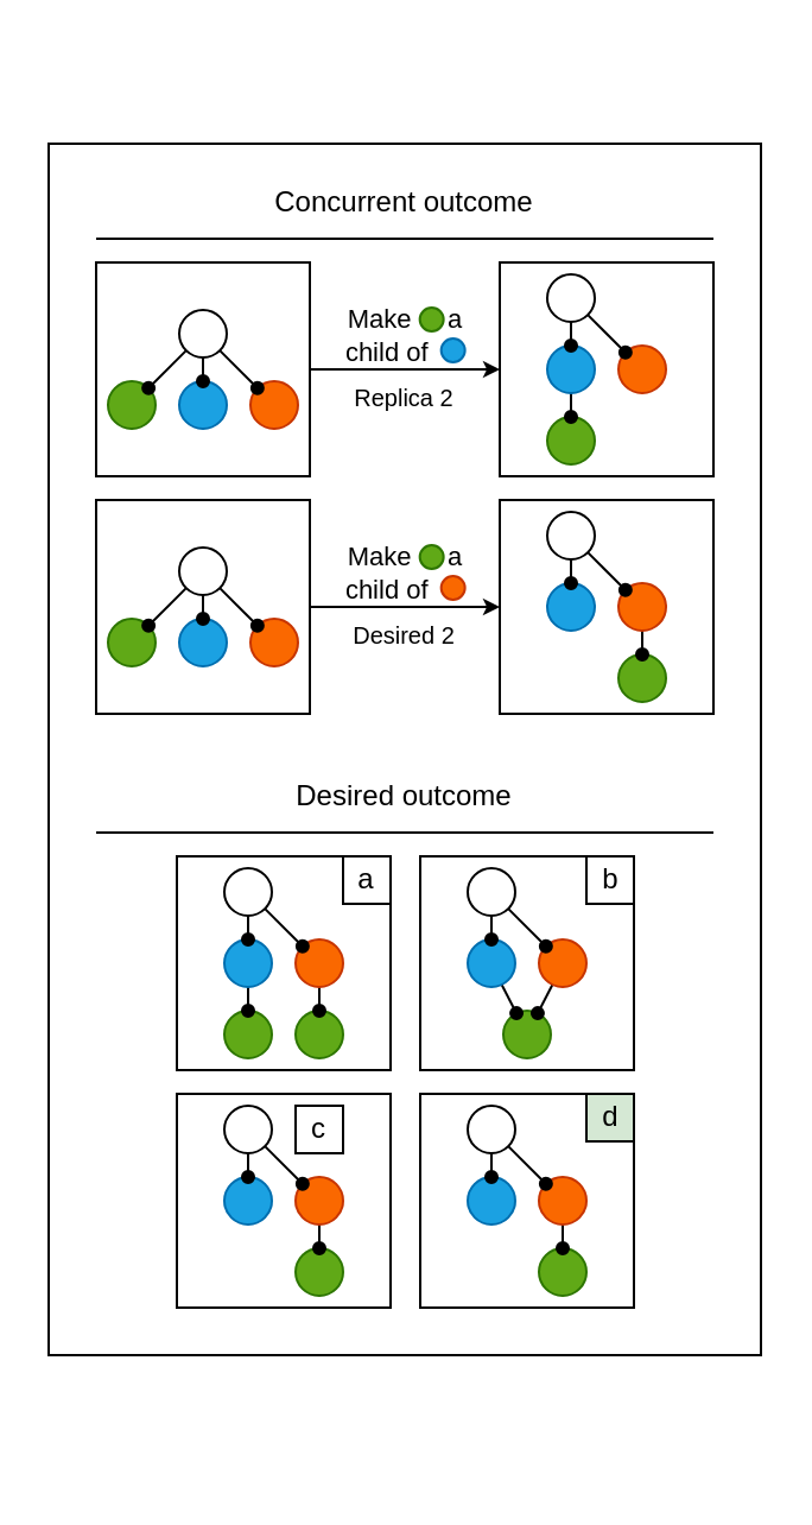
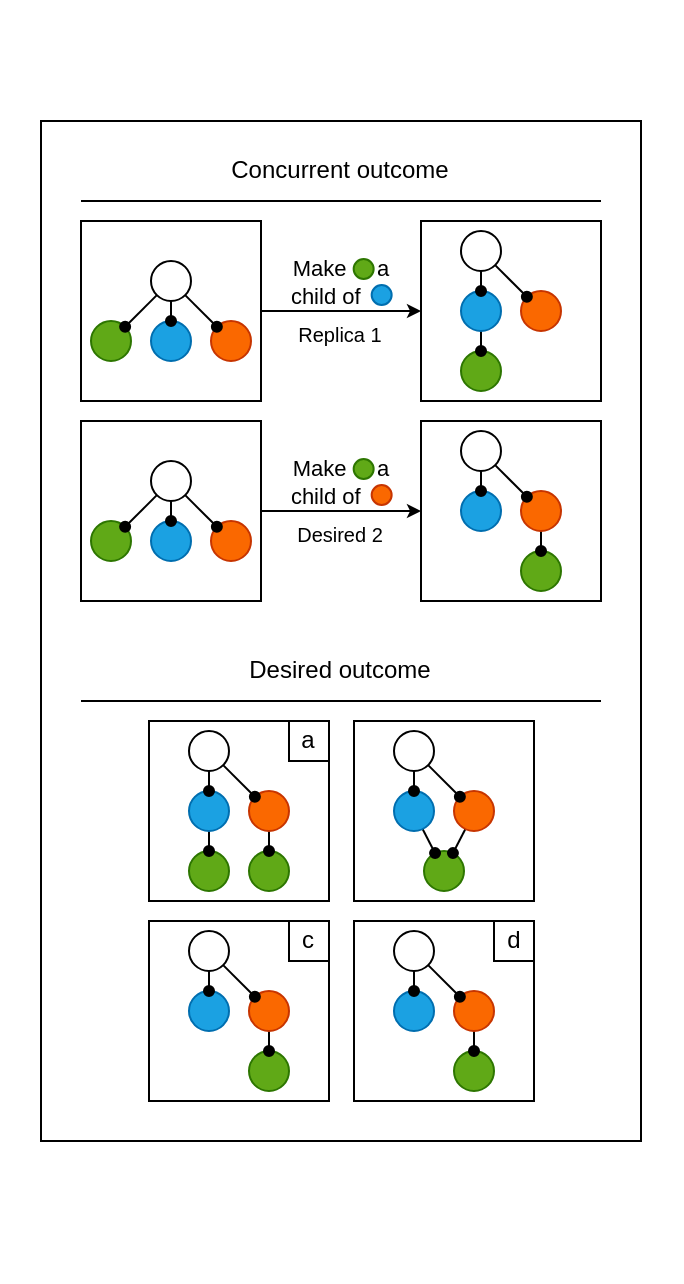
  <mxCell id="0" />
  <mxCell id="1" parent="0" />
  <mxCell id="2" value="" style="rounded=0;whiteSpace=wrap;html=1;fillColor=none;" vertex="1" parent="1"><mxGeometry x="20" y="60" width="300" height="510" as="geometry" /></mxCell>
  <mxCell id="3" value="" style="group" parent="1" vertex="1" connectable="0"><mxGeometry x="40" y="110" width="90" height="90" as="geometry" /></mxCell>
  <mxCell id="4" value="" style="whiteSpace=wrap;html=1;aspect=fixed;" parent="3" vertex="1"><mxGeometry width="90" height="90" as="geometry" /></mxCell>
  <mxCell id="5" value="" style="ellipse;whiteSpace=wrap;html=1;aspect=fixed;fillColor=#60a917;fontColor=#ffffff;strokeColor=#2D7600;" parent="3" vertex="1"><mxGeometry x="5" y="50" width="20" height="20" as="geometry" /></mxCell>
  <mxCell id="6" value="" style="ellipse;whiteSpace=wrap;html=1;aspect=fixed;fillColor=#fa6800;fontColor=#000000;strokeColor=#C73500;" parent="3" vertex="1"><mxGeometry x="65" y="50" width="20" height="20" as="geometry" /></mxCell>
  <mxCell id="7" value="" style="ellipse;whiteSpace=wrap;html=1;aspect=fixed;fillColor=#1ba1e2;fontColor=#ffffff;strokeColor=#006EAF;" parent="3" vertex="1"><mxGeometry x="35" y="50" width="20" height="20" as="geometry" /></mxCell>
  <mxCell id="8" value="" style="ellipse;whiteSpace=wrap;html=1;aspect=fixed;" parent="3" vertex="1"><mxGeometry x="35" y="20" width="20" height="20" as="geometry" /></mxCell>
  <mxCell id="9" value="" style="endArrow=oval;html=1;endFill=1;endSize=5;startSize=5;" parent="3" source="8" target="5" edge="1"><mxGeometry width="50" height="50" relative="1" as="geometry"><mxPoint x="-145" y="-175" as="sourcePoint" /><mxPoint x="-115" y="-100" as="targetPoint" /></mxGeometry></mxCell>
  <mxCell id="10" value="" style="endArrow=oval;html=1;endFill=1;endSize=5;startSize=5;" parent="3" source="8" target="7" edge="1"><mxGeometry width="50" height="50" relative="1" as="geometry"><mxPoint x="-101.446" y="-155.305" as="sourcePoint" /><mxPoint x="-148.635" y="-114.79" as="targetPoint" /></mxGeometry></mxCell>
  <mxCell id="11" value="" style="endArrow=oval;html=1;endFill=1;endSize=5;startSize=5;" parent="3" source="8" target="6" edge="1"><mxGeometry width="50" height="50" relative="1" as="geometry"><mxPoint x="-91.446" y="-145.305" as="sourcePoint" /><mxPoint x="-138.635" y="-104.79" as="targetPoint" /></mxGeometry></mxCell>
  <mxCell id="12" value="" style="group" parent="1" vertex="1" connectable="0"><mxGeometry x="210" y="110" width="90" height="90" as="geometry" /></mxCell>
  <mxCell id="13" value="" style="whiteSpace=wrap;html=1;aspect=fixed;" parent="12" vertex="1"><mxGeometry width="90" height="90" as="geometry" /></mxCell>
  <mxCell id="14" value="" style="ellipse;whiteSpace=wrap;html=1;aspect=fixed;fillColor=#60a917;fontColor=#ffffff;strokeColor=#2D7600;" parent="12" vertex="1"><mxGeometry x="20" y="65" width="20" height="20" as="geometry" /></mxCell>
  <mxCell id="15" value="" style="ellipse;whiteSpace=wrap;html=1;aspect=fixed;fillColor=#fa6800;fontColor=#000000;strokeColor=#C73500;" parent="12" vertex="1"><mxGeometry x="50" y="35" width="20" height="20" as="geometry" /></mxCell>
  <mxCell id="16" style="edgeStyle=none;html=1;fontFamily=Courier New;startArrow=none;startFill=0;endArrow=oval;endFill=1;endSize=5;strokeWidth=1;startSize=5;" parent="12" source="17" target="14" edge="1"><mxGeometry relative="1" as="geometry" /></mxCell>
  <mxCell id="17" value="" style="ellipse;whiteSpace=wrap;html=1;aspect=fixed;fillColor=#1ba1e2;fontColor=#ffffff;strokeColor=#006EAF;" parent="12" vertex="1"><mxGeometry x="20" y="35" width="20" height="20" as="geometry" /></mxCell>
  <mxCell id="18" value="" style="ellipse;whiteSpace=wrap;html=1;aspect=fixed;" parent="12" vertex="1"><mxGeometry x="20" y="5" width="20" height="20" as="geometry" /></mxCell>
  <mxCell id="19" value="" style="endArrow=oval;html=1;endFill=1;endSize=5;startSize=5;" parent="12" source="18" target="17" edge="1"><mxGeometry width="50" height="50" relative="1" as="geometry"><mxPoint x="-116.446" y="-170.305" as="sourcePoint" /><mxPoint x="-163.635" y="-129.79" as="targetPoint" /></mxGeometry></mxCell>
  <mxCell id="20" value="" style="endArrow=oval;html=1;endFill=1;endSize=5;startSize=5;" parent="12" source="18" target="15" edge="1"><mxGeometry width="50" height="50" relative="1" as="geometry"><mxPoint x="-106.446" y="-160.305" as="sourcePoint" /><mxPoint x="-153.635" y="-119.79" as="targetPoint" /></mxGeometry></mxCell>
  <mxCell id="21" value="" style="group" parent="1" vertex="1" connectable="0"><mxGeometry x="210" y="210" width="90" height="90" as="geometry" /></mxCell>
  <mxCell id="22" value="" style="whiteSpace=wrap;html=1;aspect=fixed;" parent="21" vertex="1"><mxGeometry width="90" height="90" as="geometry" /></mxCell>
  <mxCell id="23" value="" style="ellipse;whiteSpace=wrap;html=1;aspect=fixed;fillColor=#60a917;fontColor=#ffffff;strokeColor=#2D7600;" parent="21" vertex="1"><mxGeometry x="50" y="65" width="20" height="20" as="geometry" /></mxCell>
  <mxCell id="24" style="edgeStyle=none;html=1;fontFamily=Courier New;startArrow=none;startFill=0;endArrow=oval;endFill=1;endSize=5;strokeWidth=1;startSize=5;" parent="21" source="25" target="23" edge="1"><mxGeometry relative="1" as="geometry" /></mxCell>
  <mxCell id="25" value="" style="ellipse;whiteSpace=wrap;html=1;aspect=fixed;fillColor=#fa6800;fontColor=#000000;strokeColor=#C73500;" parent="21" vertex="1"><mxGeometry x="50" y="35" width="20" height="20" as="geometry" /></mxCell>
  <mxCell id="26" value="" style="ellipse;whiteSpace=wrap;html=1;aspect=fixed;fillColor=#1ba1e2;fontColor=#ffffff;strokeColor=#006EAF;" parent="21" vertex="1"><mxGeometry x="20" y="35" width="20" height="20" as="geometry" /></mxCell>
  <mxCell id="27" value="" style="ellipse;whiteSpace=wrap;html=1;aspect=fixed;" parent="21" vertex="1"><mxGeometry x="20" y="5" width="20" height="20" as="geometry" /></mxCell>
  <mxCell id="28" value="" style="endArrow=oval;html=1;endFill=1;endSize=5;startSize=5;" parent="21" source="27" target="26" edge="1"><mxGeometry width="50" height="50" relative="1" as="geometry"><mxPoint x="-116.446" y="-170.305" as="sourcePoint" /><mxPoint x="-163.635" y="-129.79" as="targetPoint" /></mxGeometry></mxCell>
  <mxCell id="29" value="" style="endArrow=oval;html=1;endFill=1;endSize=5;startSize=5;" parent="21" source="27" target="25" edge="1"><mxGeometry width="50" height="50" relative="1" as="geometry"><mxPoint x="-106.446" y="-160.305" as="sourcePoint" /><mxPoint x="-153.635" y="-119.79" as="targetPoint" /></mxGeometry></mxCell>
  <mxCell id="30" value="" style="group" parent="1" vertex="1" connectable="0"><mxGeometry x="176.5" y="360" width="90" height="90" as="geometry" /></mxCell>
  <mxCell id="31" value="" style="whiteSpace=wrap;html=1;aspect=fixed;" parent="30" vertex="1"><mxGeometry width="90" height="90" as="geometry" /></mxCell>
  <mxCell id="32" value="" style="ellipse;whiteSpace=wrap;html=1;aspect=fixed;fillColor=#60a917;fontColor=#ffffff;strokeColor=#2D7600;" parent="30" vertex="1"><mxGeometry x="35" y="65" width="20" height="20" as="geometry" /></mxCell>
  <mxCell id="33" style="edgeStyle=none;html=1;fontFamily=Courier New;startArrow=none;startFill=0;endArrow=oval;endFill=1;endSize=5;strokeWidth=1;startSize=5;" parent="30" source="34" target="32" edge="1"><mxGeometry relative="1" as="geometry"><mxPoint x="60" y="65" as="targetPoint" /></mxGeometry></mxCell>
  <mxCell id="34" value="" style="ellipse;whiteSpace=wrap;html=1;aspect=fixed;fillColor=#fa6800;fontColor=#000000;strokeColor=#C73500;" parent="30" vertex="1"><mxGeometry x="50" y="35" width="20" height="20" as="geometry" /></mxCell>
  <mxCell id="35" style="edgeStyle=none;html=1;fontFamily=Courier New;startArrow=none;startFill=0;endArrow=oval;endFill=1;endSize=5;strokeWidth=1;startSize=5;" parent="30" source="36" target="32" edge="1"><mxGeometry relative="1" as="geometry" /></mxCell>
  <mxCell id="36" value="" style="ellipse;whiteSpace=wrap;html=1;aspect=fixed;fillColor=#1ba1e2;fontColor=#ffffff;strokeColor=#006EAF;" parent="30" vertex="1"><mxGeometry x="20" y="35" width="20" height="20" as="geometry" /></mxCell>
  <mxCell id="37" value="" style="ellipse;whiteSpace=wrap;html=1;aspect=fixed;" parent="30" vertex="1"><mxGeometry x="20" y="5" width="20" height="20" as="geometry" /></mxCell>
  <mxCell id="38" value="" style="endArrow=oval;html=1;endFill=1;endSize=5;startSize=5;" parent="30" source="37" target="36" edge="1"><mxGeometry width="50" height="50" relative="1" as="geometry"><mxPoint x="-116.446" y="-170.305" as="sourcePoint" /><mxPoint x="-163.635" y="-129.79" as="targetPoint" /></mxGeometry></mxCell>
  <mxCell id="39" value="" style="endArrow=oval;html=1;endFill=1;endSize=5;startSize=5;" parent="30" source="37" target="34" edge="1"><mxGeometry width="50" height="50" relative="1" as="geometry"><mxPoint x="-106.446" y="-160.305" as="sourcePoint" /><mxPoint x="-153.635" y="-119.79" as="targetPoint" /></mxGeometry></mxCell>
  <mxCell id="40" value="" style="group" parent="1" vertex="1" connectable="0"><mxGeometry x="176.5" y="460" width="90" height="90" as="geometry" /></mxCell>
  <mxCell id="41" value="" style="whiteSpace=wrap;html=1;aspect=fixed;" parent="40" vertex="1"><mxGeometry width="90" height="90" as="geometry" /></mxCell>
  <mxCell id="42" value="" style="ellipse;whiteSpace=wrap;html=1;aspect=fixed;fillColor=#60a917;fontColor=#ffffff;strokeColor=#2D7600;" parent="40" vertex="1"><mxGeometry x="50" y="65" width="20" height="20" as="geometry" /></mxCell>
  <mxCell id="43" style="edgeStyle=none;html=1;fontFamily=Courier New;startArrow=none;startFill=0;endArrow=oval;endFill=1;endSize=5;strokeWidth=1;startSize=5;" parent="40" source="44" target="42" edge="1"><mxGeometry relative="1" as="geometry" /></mxCell>
  <mxCell id="44" value="" style="ellipse;whiteSpace=wrap;html=1;aspect=fixed;fillColor=#fa6800;fontColor=#000000;strokeColor=#C73500;" parent="40" vertex="1"><mxGeometry x="50" y="35" width="20" height="20" as="geometry" /></mxCell>
  <mxCell id="45" value="" style="ellipse;whiteSpace=wrap;html=1;aspect=fixed;fillColor=#1ba1e2;fontColor=#ffffff;strokeColor=#006EAF;" parent="40" vertex="1"><mxGeometry x="20" y="35" width="20" height="20" as="geometry" /></mxCell>
  <mxCell id="46" value="" style="ellipse;whiteSpace=wrap;html=1;aspect=fixed;" parent="40" vertex="1"><mxGeometry x="20" y="5" width="20" height="20" as="geometry" /></mxCell>
  <mxCell id="47" value="" style="endArrow=oval;html=1;endFill=1;endSize=5;startSize=5;" parent="40" source="46" target="45" edge="1"><mxGeometry width="50" height="50" relative="1" as="geometry"><mxPoint x="-116.446" y="-170.305" as="sourcePoint" /><mxPoint x="-163.635" y="-129.79" as="targetPoint" /></mxGeometry></mxCell>
  <mxCell id="48" value="" style="endArrow=oval;html=1;endFill=1;endSize=5;startSize=5;" parent="40" source="46" target="44" edge="1"><mxGeometry width="50" height="50" relative="1" as="geometry"><mxPoint x="-106.446" y="-160.305" as="sourcePoint" /><mxPoint x="-153.635" y="-119.79" as="targetPoint" /></mxGeometry></mxCell>
- <mxCell id="49" value="d" style="whiteSpace=wrap;html=1;fillColor=#d5e8d4;" parent="40" vertex="1"><mxGeometry x="70" width="20" height="20" as="geometry" /></mxCell>
+ <mxCell id="49" value="d" style="whiteSpace=wrap;html=1;" parent="40" vertex="1"><mxGeometry x="70" width="20" height="20" as="geometry" /></mxCell>
  <mxCell id="50" value="" style="group" parent="1" vertex="1" connectable="0"><mxGeometry x="74" y="360" width="90" height="90" as="geometry" /></mxCell>
  <mxCell id="51" value="" style="whiteSpace=wrap;html=1;aspect=fixed;" parent="50" vertex="1"><mxGeometry width="90" height="90" as="geometry" /></mxCell>
  <mxCell id="52" value="" style="ellipse;whiteSpace=wrap;html=1;aspect=fixed;fillColor=#60a917;fontColor=#ffffff;strokeColor=#2D7600;" parent="50" vertex="1"><mxGeometry x="50" y="65" width="20" height="20" as="geometry" /></mxCell>
  <mxCell id="53" value="" style="ellipse;whiteSpace=wrap;html=1;aspect=fixed;fillColor=#60a917;fontColor=#ffffff;strokeColor=#2D7600;" parent="50" vertex="1"><mxGeometry x="20" y="65" width="20" height="20" as="geometry" /></mxCell>
  <mxCell id="54" style="edgeStyle=none;html=1;fontFamily=Courier New;startArrow=none;startFill=0;endArrow=oval;endFill=1;endSize=5;strokeWidth=1;startSize=5;" parent="50" source="55" target="52" edge="1"><mxGeometry relative="1" as="geometry" /></mxCell>
  <mxCell id="55" value="" style="ellipse;whiteSpace=wrap;html=1;aspect=fixed;fillColor=#fa6800;fontColor=#000000;strokeColor=#C73500;" parent="50" vertex="1"><mxGeometry x="50" y="35" width="20" height="20" as="geometry" /></mxCell>
  <mxCell id="56" style="edgeStyle=none;html=1;fontFamily=Courier New;startArrow=none;startFill=0;endArrow=oval;endFill=1;endSize=5;strokeWidth=1;startSize=5;" parent="50" source="57" target="53" edge="1"><mxGeometry relative="1" as="geometry" /></mxCell>
  <mxCell id="57" value="" style="ellipse;whiteSpace=wrap;html=1;aspect=fixed;fillColor=#1ba1e2;fontColor=#ffffff;strokeColor=#006EAF;" parent="50" vertex="1"><mxGeometry x="20" y="35" width="20" height="20" as="geometry" /></mxCell>
  <mxCell id="58" value="" style="ellipse;whiteSpace=wrap;html=1;aspect=fixed;" parent="50" vertex="1"><mxGeometry x="20" y="5" width="20" height="20" as="geometry" /></mxCell>
  <mxCell id="59" value="" style="endArrow=oval;html=1;endFill=1;endSize=5;startSize=5;" parent="50" source="58" target="57" edge="1"><mxGeometry width="50" height="50" relative="1" as="geometry"><mxPoint x="-116.446" y="-170.305" as="sourcePoint" /><mxPoint x="-163.635" y="-129.79" as="targetPoint" /></mxGeometry></mxCell>
  <mxCell id="60" value="" style="endArrow=oval;html=1;endFill=1;endSize=5;startSize=5;" parent="50" source="58" target="55" edge="1"><mxGeometry width="50" height="50" relative="1" as="geometry"><mxPoint x="-106.446" y="-160.305" as="sourcePoint" /><mxPoint x="-153.635" y="-119.79" as="targetPoint" /></mxGeometry></mxCell>
  <mxCell id="61" value="" style="group" parent="1" vertex="1" connectable="0"><mxGeometry x="74" y="460" width="90" height="90" as="geometry" /></mxCell>
  <mxCell id="62" value="" style="whiteSpace=wrap;html=1;aspect=fixed;" parent="61" vertex="1"><mxGeometry width="90" height="90" as="geometry" /></mxCell>
  <mxCell id="63" value="" style="ellipse;whiteSpace=wrap;html=1;aspect=fixed;fillColor=#60a917;fontColor=#ffffff;strokeColor=#2D7600;" parent="61" vertex="1"><mxGeometry x="50" y="65" width="20" height="20" as="geometry" /></mxCell>
  <mxCell id="64" style="edgeStyle=none;html=1;fontFamily=Courier New;startArrow=none;startFill=0;endArrow=oval;endFill=1;endSize=5;strokeWidth=1;startSize=5;" parent="61" source="65" target="63" edge="1"><mxGeometry relative="1" as="geometry" /></mxCell>
  <mxCell id="65" value="" style="ellipse;whiteSpace=wrap;html=1;aspect=fixed;fillColor=#fa6800;fontColor=#000000;strokeColor=#C73500;" parent="61" vertex="1"><mxGeometry x="50" y="35" width="20" height="20" as="geometry" /></mxCell>
  <mxCell id="66" value="" style="ellipse;whiteSpace=wrap;html=1;aspect=fixed;fillColor=#1ba1e2;fontColor=#ffffff;strokeColor=#006EAF;" parent="61" vertex="1"><mxGeometry x="20" y="35" width="20" height="20" as="geometry" /></mxCell>
  <mxCell id="67" value="" style="ellipse;whiteSpace=wrap;html=1;aspect=fixed;" parent="61" vertex="1"><mxGeometry x="20" y="5" width="20" height="20" as="geometry" /></mxCell>
  <mxCell id="68" value="" style="endArrow=oval;html=1;endFill=1;endSize=5;startSize=5;" parent="61" source="67" target="66" edge="1"><mxGeometry width="50" height="50" relative="1" as="geometry"><mxPoint x="-116.446" y="-170.305" as="sourcePoint" /><mxPoint x="-163.635" y="-129.79" as="targetPoint" /></mxGeometry></mxCell>
  <mxCell id="69" value="" style="endArrow=oval;html=1;endFill=1;endSize=5;startSize=5;" parent="61" source="67" target="65" edge="1"><mxGeometry width="50" height="50" relative="1" as="geometry"><mxPoint x="-106.446" y="-160.305" as="sourcePoint" /><mxPoint x="-153.635" y="-119.79" as="targetPoint" /></mxGeometry></mxCell>
  <mxCell id="70" value="" style="group" parent="1" vertex="1" connectable="0"><mxGeometry x="40" y="210" width="90" height="90" as="geometry" /></mxCell>
  <mxCell id="71" value="" style="whiteSpace=wrap;html=1;aspect=fixed;" parent="70" vertex="1"><mxGeometry width="90" height="90" as="geometry" /></mxCell>
  <mxCell id="72" value="" style="ellipse;whiteSpace=wrap;html=1;aspect=fixed;fillColor=#60a917;fontColor=#ffffff;strokeColor=#2D7600;" parent="70" vertex="1"><mxGeometry x="5" y="50" width="20" height="20" as="geometry" /></mxCell>
  <mxCell id="73" value="" style="ellipse;whiteSpace=wrap;html=1;aspect=fixed;fillColor=#fa6800;fontColor=#000000;strokeColor=#C73500;" parent="70" vertex="1"><mxGeometry x="65" y="50" width="20" height="20" as="geometry" /></mxCell>
  <mxCell id="74" value="" style="ellipse;whiteSpace=wrap;html=1;aspect=fixed;fillColor=#1ba1e2;fontColor=#ffffff;strokeColor=#006EAF;" parent="70" vertex="1"><mxGeometry x="35" y="50" width="20" height="20" as="geometry" /></mxCell>
  <mxCell id="75" value="" style="ellipse;whiteSpace=wrap;html=1;aspect=fixed;" parent="70" vertex="1"><mxGeometry x="35" y="20" width="20" height="20" as="geometry" /></mxCell>
  <mxCell id="76" value="" style="endArrow=oval;html=1;endFill=1;endSize=5;startSize=5;" parent="70" source="75" target="72" edge="1"><mxGeometry width="50" height="50" relative="1" as="geometry"><mxPoint x="-145" y="-175" as="sourcePoint" /><mxPoint x="-115" y="-100" as="targetPoint" /></mxGeometry></mxCell>
  <mxCell id="77" value="" style="endArrow=oval;html=1;endFill=1;endSize=5;startSize=5;" parent="70" source="75" target="74" edge="1"><mxGeometry width="50" height="50" relative="1" as="geometry"><mxPoint x="-101.446" y="-155.305" as="sourcePoint" /><mxPoint x="-148.635" y="-114.79" as="targetPoint" /></mxGeometry></mxCell>
  <mxCell id="78" value="" style="endArrow=oval;html=1;endFill=1;endSize=5;startSize=5;" parent="70" source="75" target="73" edge="1"><mxGeometry width="50" height="50" relative="1" as="geometry"><mxPoint x="-91.446" y="-145.305" as="sourcePoint" /><mxPoint x="-138.635" y="-104.79" as="targetPoint" /></mxGeometry></mxCell>
  <mxCell id="79" style="edgeStyle=none;html=1;fontFamily=Courier New;startArrow=none;startFill=0;endArrow=classic;endFill=1;endSize=4;strokeWidth=1;" parent="1" source="71" target="22" edge="1"><mxGeometry relative="1" as="geometry" /></mxCell>
  <mxCell id="80" value="" style="group" parent="1" vertex="1" connectable="0"><mxGeometry x="169.997" y="229" width="25.333" height="23" as="geometry" /></mxCell>
  <mxCell id="81" value="Make&amp;nbsp; &amp;nbsp; &amp;nbsp;a&lt;br&gt;child of&amp;nbsp; &amp;nbsp; &amp;nbsp;" style="edgeLabel;html=1;align=center;verticalAlign=middle;resizable=0;points=[];" parent="80" vertex="1" connectable="0"><mxGeometry y="11.5" as="geometry" /></mxCell>
  <mxCell id="82" value="" style="ellipse;whiteSpace=wrap;html=1;aspect=fixed;fillColor=#60a917;fontColor=#ffffff;strokeColor=#2D7600;" parent="80" vertex="1"><mxGeometry x="6.333" width="10" height="10" as="geometry" /></mxCell>
  <mxCell id="83" value="" style="ellipse;whiteSpace=wrap;html=1;aspect=fixed;fillColor=#fa6800;fontColor=#000000;strokeColor=#C73500;" parent="80" vertex="1"><mxGeometry x="15.333" y="13" width="10" height="10" as="geometry" /></mxCell>
  <mxCell id="84" style="edgeStyle=none;html=1;fontFamily=Courier New;startArrow=none;startFill=0;endArrow=classic;endFill=1;endSize=4;strokeWidth=1;" parent="1" source="4" target="13" edge="1"><mxGeometry relative="1" as="geometry" /></mxCell>
  <mxCell id="85" value="" style="group" parent="1" vertex="1" connectable="0"><mxGeometry x="169.997" y="129" width="25.333" height="23" as="geometry" /></mxCell>
  <mxCell id="86" value="Make&amp;nbsp; &amp;nbsp; &amp;nbsp;a&lt;br&gt;child of&amp;nbsp; &amp;nbsp; &amp;nbsp;" style="edgeLabel;html=1;align=center;verticalAlign=middle;resizable=0;points=[];" parent="85" vertex="1" connectable="0"><mxGeometry y="11.5" as="geometry" /></mxCell>
  <mxCell id="87" value="" style="ellipse;whiteSpace=wrap;html=1;aspect=fixed;fillColor=#60a917;fontColor=#ffffff;strokeColor=#2D7600;" parent="85" vertex="1"><mxGeometry x="6.333" width="10" height="10" as="geometry" /></mxCell>
  <mxCell id="88" value="" style="ellipse;whiteSpace=wrap;html=1;aspect=fixed;fillColor=#1ba1e2;fontColor=#ffffff;strokeColor=#006EAF;" parent="85" vertex="1"><mxGeometry x="15.333" y="13" width="10" height="10" as="geometry" /></mxCell>
  <mxCell id="89" value="" style="endArrow=none;html=1;endSize=4;strokeWidth=1;" parent="1" edge="1"><mxGeometry width="50" height="50" relative="1" as="geometry"><mxPoint x="300" y="350" as="sourcePoint" /><mxPoint x="40" y="350" as="targetPoint" /></mxGeometry></mxCell>
  <mxCell id="90" value="Desired outcome" style="text;html=1;strokeColor=none;fillColor=none;align=center;verticalAlign=middle;whiteSpace=wrap;rounded=0;" parent="1" vertex="1"><mxGeometry x="110" y="320" width="120" height="30" as="geometry" /></mxCell>
  <mxCell id="91" value="&lt;font style=&quot;font-size: 10px&quot;&gt;Desired 2&lt;/font&gt;" style="text;html=1;strokeColor=none;fillColor=none;align=center;verticalAlign=middle;whiteSpace=wrap;rounded=0;" parent="1" vertex="1"><mxGeometry x="140" y="253" width="60" height="27" as="geometry" /></mxCell>
- <mxCell id="92" value="&lt;font style=&quot;font-size: 10px&quot;&gt;Replica 2&lt;/font&gt;" style="text;html=1;strokeColor=none;fillColor=none;align=center;verticalAlign=middle;whiteSpace=wrap;rounded=0;" parent="1" vertex="1"><mxGeometry x="140" y="153" width="60" height="27" as="geometry" /></mxCell>
- <mxCell id="93" value="c" style="whiteSpace=wrap;html=1;" parent="1" vertex="1"><mxGeometry x="124" y="465" width="20" height="20" as="geometry" /></mxCell>
- <mxCell id="94" value="b" style="whiteSpace=wrap;html=1;" parent="1" vertex="1"><mxGeometry x="246.5" y="360" width="20" height="20" as="geometry" /></mxCell>
+ <mxCell id="92" value="&lt;font style=&quot;font-size: 10px&quot;&gt;Replica 1&lt;/font&gt;" style="text;html=1;strokeColor=none;fillColor=none;align=center;verticalAlign=middle;whiteSpace=wrap;rounded=0;" parent="1" vertex="1"><mxGeometry x="140" y="153" width="60" height="27" as="geometry" /></mxCell>
+ <mxCell id="93" value="c" style="whiteSpace=wrap;html=1;" parent="1" vertex="1"><mxGeometry x="144" y="460" width="20" height="20" as="geometry" /></mxCell>
  <mxCell id="95" value="a" style="whiteSpace=wrap;html=1;" parent="1" vertex="1"><mxGeometry x="144" y="360" width="20" height="20" as="geometry" /></mxCell>
  <mxCell id="96" value="" style="endArrow=none;html=1;endSize=4;strokeWidth=1;" edge="1" parent="1"><mxGeometry width="50" height="50" relative="1" as="geometry"><mxPoint x="300" y="100" as="sourcePoint" /><mxPoint x="40" y="100" as="targetPoint" /></mxGeometry></mxCell>
  <mxCell id="97" value="Concurrent outcome" style="text;html=1;strokeColor=none;fillColor=none;align=center;verticalAlign=middle;whiteSpace=wrap;rounded=0;" vertex="1" parent="1"><mxGeometry x="90" y="70" width="160" height="30" as="geometry" /></mxCell>
  <mxCell id="98" value="" style="rounded=0;whiteSpace=wrap;html=1;fillColor=none;strokeColor=none;" vertex="1" parent="1"><mxGeometry x="20" width="300" height="600" as="geometry" y="20" /></mxCell>
